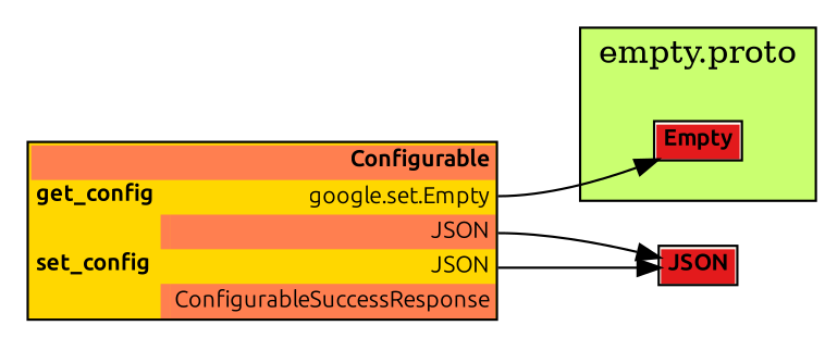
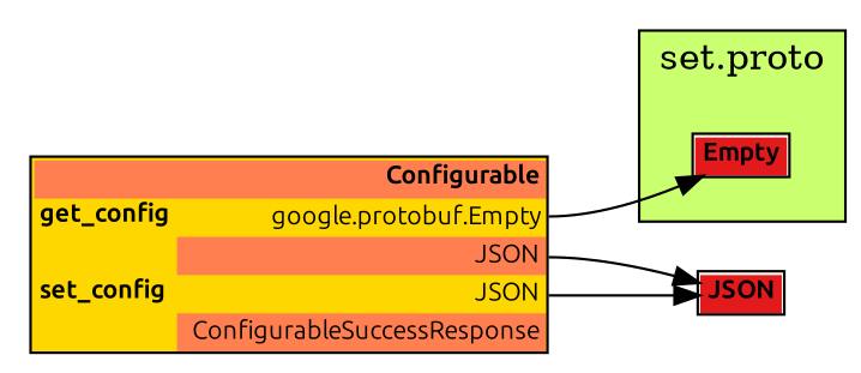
  digraph {
    rankdir=LR
    node [fontname=Ubuntu fontsize=10 shape=plaintext]
    edge [color="#000000" headport=header]
    n1 [label=<<TABLE BORDER="1" CELLBORDER="0" CELLSPACING="0" BGCOLOR="#fffaf0"><TR><TD COLSPAN="4" PORT="header" BGCOLOR="#e31a1c" ALIGN="right"><b>Empty</b></TD></TR></TABLE>>]
    n2 [label=<<TABLE BORDER="1" CELLBORDER="0" CELLSPACING="0" BGCOLOR="#fffaf0"><TR><TD COLSPAN="4" PORT="header" BGCOLOR="#e31a1c" ALIGN="right"><b>JSON</b></TD></TR></TABLE>>]
-   n3 [label=<<TABLE BORDER="1" CELLBORDER="0" CELLSPACING="0" BGCOLOR="#ffd700"><TR><TD COLSPAN="3" PORT="header" BGCOLOR="#ff7f50" ALIGN="right"><b>Configurable</b></TD></TR><TR><TD ALIGN="left"><b>get_config</b></TD><TD></TD><TD PORT="poget_config_request" ALIGN="right">google.set.Empty</TD></TR><TR style="border-bottom: 1px solid red"><TD></TD><TD BGCOLOR="#ff7f50"></TD><TD PORT="poget_config_response" ALIGN="right" BGCOLOR="#ff7f50">JSON</TD></TR><TR><TD ALIGN="left"><b>set_config</b></TD><TD></TD><TD PORT="poset_config_request" ALIGN="right">JSON</TD></TR><TR style="border-bottom: 1px solid red"><TD></TD><TD BGCOLOR="#ff7f50"></TD><TD PORT="poset_config_response" ALIGN="right" BGCOLOR="#ff7f50">ConfigurableSuccessResponse</TD></TR></TABLE>>]
+   n3 [label=<<TABLE BORDER="1" CELLBORDER="0" CELLSPACING="0" BGCOLOR="#ffd700"><TR><TD COLSPAN="3" PORT="header" BGCOLOR="#ff7f50" ALIGN="right"><b>Configurable</b></TD></TR><TR><TD ALIGN="left"><b>get_config</b></TD><TD></TD><TD PORT="poget_config_request" ALIGN="right">google.protobuf.Empty</TD></TR><TR style="border-bottom: 1px solid red"><TD></TD><TD BGCOLOR="#ff7f50"></TD><TD PORT="poget_config_response" ALIGN="right" BGCOLOR="#ff7f50">JSON</TD></TR><TR><TD ALIGN="left"><b>set_config</b></TD><TD></TD><TD PORT="poset_config_request" ALIGN="right">JSON</TD></TR><TR style="border-bottom: 1px solid red"><TD></TD><TD BGCOLOR="#ff7f50"></TD><TD PORT="poset_config_response" ALIGN="right" BGCOLOR="#ff7f50">ConfigurableSuccessResponse</TD></TR></TABLE>>]
    subgraph cluster_1 {
      fillcolor="#caff70"
-     label="empty.proto"
+     label="set.proto"
      style=filled
      n1
    }
    n3 -> n1 [tailport="poget_config_request:e"]
    n3 -> n2 [tailport="poget_config_response:e"]
    n3 -> n2 [tailport="poset_config_request:e"]
  }
